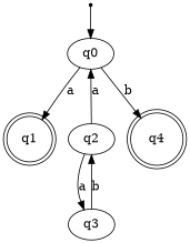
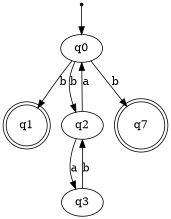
  digraph {
    inic [shape=point]
    q0
    q1 [shape=doublecircle]
    q2
-   q4 [shape=doublecircle]
+   q4 [shape=doublecircle label=q7]
    q3
    inic -> q0
-   q0 -> q1 [label=a]
+   q0 -> q1 [label=b]
+   q0 -> q2 [label=b]
    q0 -> q4 [label=b]
    q2 -> q0 [label=a]
    q2 -> q3 [label=a]
    q3 -> q2 [label=b]
  }
